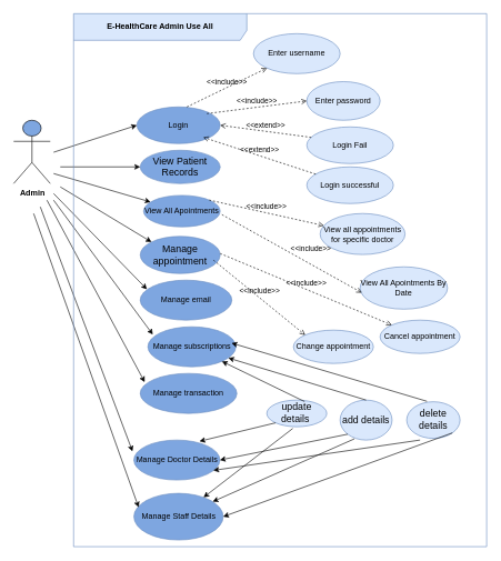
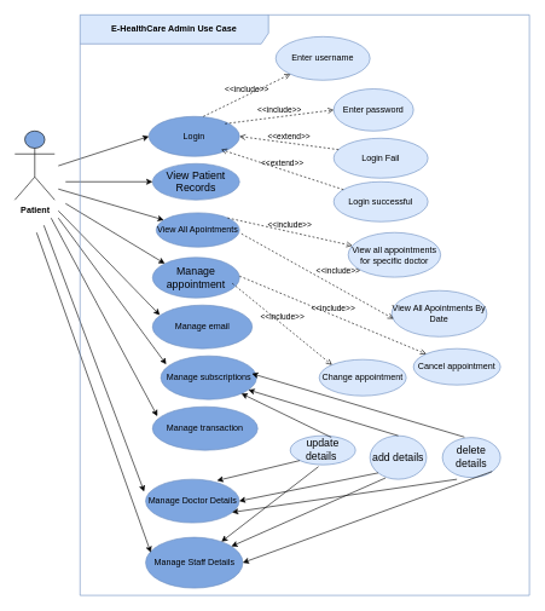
  <mxCell id="0" />
  <mxCell id="1" parent="0" />
- <mxCell id="2" value="&lt;b&gt;Admin&lt;/b&gt;" style="shape=umlActor;verticalLabelPosition=bottom;verticalAlign=top;html=1;outlineConnect=0;fontSize=12;fillColor=#7EA6E0;" parent="1" vertex="1"><mxGeometry x="20" y="180" width="55" height="95" as="geometry" /></mxCell>
+ <mxCell id="2" value="&lt;b&gt;Patient&lt;/b&gt;" style="shape=umlActor;verticalLabelPosition=bottom;verticalAlign=top;html=1;outlineConnect=0;fontSize=12;fillColor=#7EA6E0;" parent="1" vertex="1"><mxGeometry x="20" y="180" width="55" height="95" as="geometry" /></mxCell>
  <mxCell id="3" value="&lt;span style=&quot;font-size:11.0pt;line-height:&lt;br/&gt;107%;font-family:&amp;quot;Calibri&amp;quot;,sans-serif;mso-ascii-theme-font:minor-latin;&lt;br/&gt;mso-fareast-font-family:Calibri;mso-fareast-theme-font:minor-latin;mso-hansi-theme-font:&lt;br/&gt;minor-latin;mso-bidi-font-family:&amp;quot;Times New Roman&amp;quot;;mso-bidi-theme-font:minor-bidi;&lt;br/&gt;mso-ansi-language:EN-SG;mso-fareast-language:EN-US;mso-bidi-language:AR-SA&quot; lang=&quot;EN-SG&quot;&gt;View Patient Records&lt;/span&gt;" style="ellipse;whiteSpace=wrap;html=1;fontSize=12;fillColor=#7EA6E0;strokeColor=#6c8ebf;" parent="1" vertex="1"><mxGeometry x="210" y="225" width="120" height="50" as="geometry" /></mxCell>
  <mxCell id="4" value="Login" style="ellipse;whiteSpace=wrap;html=1;fontSize=12;fillColor=#7EA6E0;strokeColor=#6c8ebf;" parent="1" vertex="1"><mxGeometry x="205" y="160" width="125" height="55" as="geometry" /></mxCell>
  <mxCell id="5" value="View All Apointments" style="ellipse;whiteSpace=wrap;html=1;fontSize=12;fillColor=#7EA6E0;strokeColor=#6c8ebf;" parent="1" vertex="1"><mxGeometry x="215" y="292.75" width="115" height="47.25" as="geometry" /></mxCell>
  <mxCell id="6" value="&lt;p class=&quot;MsoNormal&quot;&gt;&lt;span lang=&quot;EN-SG&quot;&gt;View all appointments for specific doctor&lt;/span&gt;&lt;/p&gt;" style="ellipse;whiteSpace=wrap;html=1;fontSize=12;fillColor=#dae8fc;strokeColor=#6c8ebf;" parent="1" vertex="1"><mxGeometry x="480" y="320" width="127.5" height="61.5" as="geometry" /></mxCell>
  <mxCell id="7" value="View All Apointments By Date" style="ellipse;whiteSpace=wrap;html=1;fontSize=12;fillColor=#dae8fc;strokeColor=#6c8ebf;" parent="1" vertex="1"><mxGeometry x="540" y="400" width="131.25" height="63.5" as="geometry" /></mxCell>
  <mxCell id="8" value="&lt;p class=&quot;MsoNormal&quot;&gt;&lt;span style=&quot;font-size:11.0pt;line-height:&lt;br/&gt;107%;font-family:&amp;quot;Calibri&amp;quot;,sans-serif;mso-ascii-theme-font:minor-latin;&lt;br/&gt;mso-fareast-font-family:Calibri;mso-fareast-theme-font:minor-latin;mso-hansi-theme-font:&lt;br/&gt;minor-latin;mso-bidi-font-family:&amp;quot;Times New Roman&amp;quot;;mso-bidi-theme-font:minor-bidi;&lt;br/&gt;mso-ansi-language:EN-SG;mso-fareast-language:EN-US;mso-bidi-language:AR-SA&quot; lang=&quot;EN-SG&quot;&gt;Manage&lt;br/&gt;appointment&lt;/span&gt;&lt;br&gt;&lt;/p&gt;" style="ellipse;whiteSpace=wrap;html=1;fontSize=12;fillColor=#7EA6E0;strokeColor=#6c8ebf;" parent="1" vertex="1"><mxGeometry x="210" y="354.25" width="120" height="55.75" as="geometry" /></mxCell>
  <mxCell id="9" value="Manage email" style="ellipse;whiteSpace=wrap;html=1;fillColor=#7EA6E0;strokeColor=#6c8ebf;" parent="1" vertex="1"><mxGeometry x="210" y="420" width="137.5" height="60" as="geometry" /></mxCell>
  <mxCell id="10" value="Manage subscriptions" style="ellipse;whiteSpace=wrap;html=1;fillColor=#7EA6E0;strokeColor=#6C8EBF;" parent="1" vertex="1"><mxGeometry x="221.5" y="490" width="132" height="60" as="geometry" /></mxCell>
  <mxCell id="11" value="Manage transaction" style="ellipse;whiteSpace=wrap;html=1;fillColor=#7EA6E0;strokeColor=#6c8ebf;" parent="1" vertex="1"><mxGeometry x="210" y="560" width="145" height="60" as="geometry" /></mxCell>
  <mxCell id="12" value="Manage Doctor Details" style="ellipse;whiteSpace=wrap;html=1;fillColor=#7EA6E0;strokeColor=#6c8ebf;" parent="1" vertex="1"><mxGeometry x="200.5" y="660" width="129" height="60" as="geometry" /></mxCell>
  <mxCell id="13" value="Manage&amp;nbsp;Staff Details" style="ellipse;whiteSpace=wrap;html=1;fillColor=#7EA6E0;strokeColor=#6c8ebf;" parent="1" vertex="1"><mxGeometry x="200.5" y="740" width="134" height="70" as="geometry" /></mxCell>
  <mxCell id="14" value="" style="endArrow=classic;html=1;rounded=0;entryX=0;entryY=0.5;entryDx=0;entryDy=0;" parent="1" target="4" edge="1"><mxGeometry width="50" height="50" relative="1" as="geometry"><mxPoint x="80" y="228" as="sourcePoint" /><mxPoint x="145.711" y="227.5" as="targetPoint" /></mxGeometry></mxCell>
  <mxCell id="15" value="" style="endArrow=classic;html=1;rounded=0;entryX=0;entryY=0.5;entryDx=0;entryDy=0;" parent="1" target="3" edge="1"><mxGeometry width="50" height="50" relative="1" as="geometry"><mxPoint x="90" y="250" as="sourcePoint" /><mxPoint x="140" y="240" as="targetPoint" /></mxGeometry></mxCell>
  <mxCell id="16" value="" style="endArrow=classic;html=1;rounded=0;" parent="1" target="5" edge="1"><mxGeometry width="50" height="50" relative="1" as="geometry"><mxPoint x="80" y="260" as="sourcePoint" /><mxPoint x="225" y="276.375" as="targetPoint" /></mxGeometry></mxCell>
  <mxCell id="17" value="" style="endArrow=classic;html=1;rounded=0;entryX=0;entryY=0;entryDx=0;entryDy=0;" parent="1" target="8" edge="1"><mxGeometry width="50" height="50" relative="1" as="geometry"><mxPoint x="90" y="280" as="sourcePoint" /><mxPoint x="233.336" y="338.983" as="targetPoint" /></mxGeometry></mxCell>
  <mxCell id="18" value="" style="endArrow=classic;html=1;rounded=0;entryX=0.073;entryY=0.228;entryDx=0;entryDy=0;entryPerimeter=0;" parent="1" target="9" edge="1"><mxGeometry width="50" height="50" relative="1" as="geometry"><mxPoint x="80" y="290" as="sourcePoint" /><mxPoint x="227.574" y="417.322" as="targetPoint" /></mxGeometry></mxCell>
  <mxCell id="19" value="" style="endArrow=classic;html=1;rounded=0;entryX=0.056;entryY=0.194;entryDx=0;entryDy=0;entryPerimeter=0;" parent="1" target="10" edge="1"><mxGeometry width="50" height="50" relative="1" as="geometry"><mxPoint x="80" y="300" as="sourcePoint" /><mxPoint x="215.95" y="493.68" as="targetPoint" /></mxGeometry></mxCell>
  <mxCell id="20" value="" style="endArrow=classic;html=1;rounded=0;entryX=0.046;entryY=0.217;entryDx=0;entryDy=0;entryPerimeter=0;" parent="1" target="11" edge="1"><mxGeometry width="50" height="50" relative="1" as="geometry"><mxPoint x="70" y="300" as="sourcePoint" /><mxPoint x="238.892" y="511.64" as="targetPoint" /></mxGeometry></mxCell>
  <mxCell id="21" value="" style="endArrow=classic;html=1;rounded=0;entryX=-0.016;entryY=0.283;entryDx=0;entryDy=0;entryPerimeter=0;" parent="1" target="12" edge="1"><mxGeometry width="50" height="50" relative="1" as="geometry"><mxPoint x="60" y="310" as="sourcePoint" /><mxPoint x="248.892" y="521.64" as="targetPoint" /></mxGeometry></mxCell>
  <mxCell id="22" value="" style="endArrow=classic;html=1;rounded=0;entryX=0.053;entryY=0.3;entryDx=0;entryDy=0;entryPerimeter=0;" parent="1" target="13" edge="1"><mxGeometry width="50" height="50" relative="1" as="geometry"><mxPoint x="50" y="320" as="sourcePoint" /><mxPoint x="227.936" y="656.98" as="targetPoint" /></mxGeometry></mxCell>
  <mxCell id="23" value="Enter password" style="ellipse;whiteSpace=wrap;html=1;fontSize=12;fillColor=#dae8fc;strokeColor=#6c8ebf;" parent="1" vertex="1"><mxGeometry x="460" y="122" width="110" height="58" as="geometry" /></mxCell>
  <mxCell id="24" value="Login Fail" style="ellipse;whiteSpace=wrap;html=1;fontSize=12;fillColor=#dae8fc;strokeColor=#6c8ebf;" parent="1" vertex="1"><mxGeometry x="460" y="190" width="130" height="55" as="geometry" /></mxCell>
  <mxCell id="25" value="&lt;p class=&quot;MsoNormal&quot;&gt;&lt;span lang=&quot;EN-SG&quot;&gt;Change appointment&lt;/span&gt;&lt;/p&gt;" style="ellipse;whiteSpace=wrap;html=1;fontSize=12;fillColor=#dae8fc;strokeColor=#6c8ebf;" parent="1" vertex="1"><mxGeometry x="440" y="495" width="120" height="50" as="geometry" /></mxCell>
  <mxCell id="26" value="&lt;p class=&quot;MsoNormal&quot;&gt;&lt;span lang=&quot;EN-SG&quot;&gt;Cancel appointment&lt;/span&gt;&lt;/p&gt;" style="ellipse;whiteSpace=wrap;html=1;fontSize=12;fillColor=#dae8fc;strokeColor=#6c8ebf;" parent="1" vertex="1"><mxGeometry x="570" y="480" width="120" height="50" as="geometry" /></mxCell>
  <mxCell id="27" style="edgeStyle=orthogonalEdgeStyle;rounded=0;orthogonalLoop=1;jettySize=auto;html=1;exitX=0.5;exitY=1;exitDx=0;exitDy=0;" parent="1" source="24" target="24" edge="1"><mxGeometry relative="1" as="geometry" /></mxCell>
  <mxCell id="28" value="Enter username" style="ellipse;whiteSpace=wrap;html=1;fontSize=12;fillColor=#dae8fc;strokeColor=#6c8ebf;" parent="1" vertex="1"><mxGeometry x="380" y="50" width="130" height="60" as="geometry" /></mxCell>
  <mxCell id="29" value="Login successful" style="ellipse;whiteSpace=wrap;html=1;fontSize=12;fillColor=#dae8fc;strokeColor=#6c8ebf;" parent="1" vertex="1"><mxGeometry x="460" y="250" width="130" height="55" as="geometry" /></mxCell>
  <mxCell id="30" value="&amp;lt;&amp;lt;include&amp;gt;&amp;gt;" style="html=1;verticalAlign=bottom;labelBackgroundColor=none;endArrow=open;endFill=0;dashed=1;rounded=0;exitX=1;exitY=0;exitDx=0;exitDy=0;" parent="1" source="5" target="6" edge="1"><mxGeometry width="160" relative="1" as="geometry"><mxPoint x="320" y="320" as="sourcePoint" /><mxPoint x="480" y="320" as="targetPoint" /></mxGeometry></mxCell>
  <mxCell id="31" value="&amp;lt;&amp;lt;include&amp;gt;&amp;gt;" style="html=1;verticalAlign=bottom;labelBackgroundColor=none;endArrow=open;endFill=0;dashed=1;rounded=0;exitX=0.936;exitY=0.4;exitDx=0;exitDy=0;exitPerimeter=0;entryX=0.02;entryY=0.612;entryDx=0;entryDy=0;entryPerimeter=0;" parent="1" target="7" edge="1"><mxGeometry x="0.202" y="13" width="160" relative="1" as="geometry"><mxPoint x="332.64" y="321.65" as="sourcePoint" /><mxPoint x="439.835" y="354.341" as="targetPoint" /><mxPoint as="offset" /></mxGeometry></mxCell>
  <mxCell id="32" value="&amp;lt;&amp;lt;include&amp;gt;&amp;gt;" style="html=1;verticalAlign=bottom;labelBackgroundColor=none;endArrow=open;endFill=0;dashed=1;rounded=0;" parent="1" target="28" edge="1"><mxGeometry width="160" relative="1" as="geometry"><mxPoint x="280" y="160" as="sourcePoint" /><mxPoint x="440" y="160" as="targetPoint" /></mxGeometry></mxCell>
  <mxCell id="33" value="&amp;lt;&amp;lt;include&amp;gt;&amp;gt;" style="html=1;verticalAlign=bottom;labelBackgroundColor=none;endArrow=open;endFill=0;dashed=1;rounded=0;entryX=0;entryY=0.5;entryDx=0;entryDy=0;" parent="1" target="23" edge="1"><mxGeometry width="160" relative="1" as="geometry"><mxPoint x="310" y="170" as="sourcePoint" /><mxPoint x="470" y="170" as="targetPoint" /></mxGeometry></mxCell>
  <mxCell id="34" value="&amp;lt;&amp;lt;extend&amp;gt;&amp;gt;" style="html=1;verticalAlign=bottom;labelBackgroundColor=none;endArrow=open;endFill=0;dashed=1;rounded=0;entryX=1;entryY=0.5;entryDx=0;entryDy=0;exitX=0.051;exitY=0.285;exitDx=0;exitDy=0;exitPerimeter=0;" parent="1" source="24" target="4" edge="1"><mxGeometry width="160" relative="1" as="geometry"><mxPoint x="330" y="210" as="sourcePoint" /><mxPoint x="490" y="210" as="targetPoint" /></mxGeometry></mxCell>
  <mxCell id="35" value="&amp;lt;&amp;lt;extend&amp;gt;&amp;gt;" style="html=1;verticalAlign=bottom;labelBackgroundColor=none;endArrow=open;endFill=0;dashed=1;rounded=0;entryX=0.797;entryY=0.83;entryDx=0;entryDy=0;entryPerimeter=0;" parent="1" source="29" target="4" edge="1"><mxGeometry width="160" relative="1" as="geometry"><mxPoint x="330" y="200" as="sourcePoint" /><mxPoint x="490" y="200" as="targetPoint" /></mxGeometry></mxCell>
  <mxCell id="36" value="&amp;lt;&amp;lt;include&amp;gt;&amp;gt;" style="html=1;verticalAlign=bottom;labelBackgroundColor=none;endArrow=open;endFill=0;dashed=1;rounded=0;entryX=0;entryY=0;entryDx=0;entryDy=0;" parent="1" target="25" edge="1"><mxGeometry width="160" relative="1" as="geometry"><mxPoint x="320" y="390" as="sourcePoint" /><mxPoint x="480" y="390" as="targetPoint" /></mxGeometry></mxCell>
  <mxCell id="37" value="&amp;lt;&amp;lt;include&amp;gt;&amp;gt;" style="html=1;verticalAlign=bottom;labelBackgroundColor=none;endArrow=open;endFill=0;dashed=1;rounded=0;entryX=0;entryY=0;entryDx=0;entryDy=0;" parent="1" target="26" edge="1"><mxGeometry width="160" relative="1" as="geometry"><mxPoint x="330" y="380" as="sourcePoint" /><mxPoint x="490" y="380" as="targetPoint" /></mxGeometry></mxCell>
  <mxCell id="38" value="&lt;span style=&quot;font-size:11.0pt;line-height:&lt;br/&gt;107%;font-family:&amp;quot;Calibri&amp;quot;,sans-serif;mso-ascii-theme-font:minor-latin;&lt;br/&gt;mso-fareast-font-family:Calibri;mso-fareast-theme-font:minor-latin;mso-hansi-theme-font:&lt;br/&gt;minor-latin;mso-bidi-font-family:&amp;quot;Times New Roman&amp;quot;;mso-bidi-theme-font:minor-bidi;&lt;br/&gt;mso-ansi-language:EN-SG;mso-fareast-language:EN-US;mso-bidi-language:AR-SA&quot; lang=&quot;EN-SG&quot;&gt;update details&amp;nbsp;&lt;/span&gt;" style="ellipse;whiteSpace=wrap;html=1;fillColor=#dae8fc;strokeColor=#6c8ebf;" parent="1" vertex="1"><mxGeometry x="400" y="600" width="90" height="40" as="geometry" /></mxCell>
  <mxCell id="39" value="&lt;font face=&quot;Calibri, sans-serif&quot;&gt;&lt;span style=&quot;font-size: 14.667px;&quot;&gt;add details&lt;/span&gt;&lt;/font&gt;" style="ellipse;whiteSpace=wrap;html=1;fillColor=#dae8fc;strokeColor=#6c8ebf;" parent="1" vertex="1"><mxGeometry x="510" y="600" width="78" height="60" as="geometry" /></mxCell>
  <mxCell id="40" value="&lt;span style=&quot;font-family: Calibri, sans-serif; font-size: 14.667px;&quot;&gt;delete details&lt;/span&gt;" style="ellipse;whiteSpace=wrap;html=1;fillColor=#dae8fc;strokeColor=#6c8ebf;" parent="1" vertex="1"><mxGeometry x="610" y="602.5" width="80" height="55" as="geometry" /></mxCell>
- <mxCell id="41" value="&lt;b&gt;E-HealthCare Admin Use All&lt;/b&gt;" style="shape=umlFrame;whiteSpace=wrap;html=1;fillColor=#dae8fc;width=260;height=40;strokeColor=#6c8ebf;" parent="1" vertex="1"><mxGeometry x="110" y="20" width="620" height="800" as="geometry" /></mxCell>
+ <mxCell id="41" value="&lt;b&gt;E-HealthCare Admin Use Case&lt;/b&gt;" style="shape=umlFrame;whiteSpace=wrap;html=1;fillColor=#dae8fc;width=260;height=40;strokeColor=#6c8ebf;" parent="1" vertex="1"><mxGeometry x="110" y="20" width="620" height="800" as="geometry" /></mxCell>
  <mxCell id="42" value="" style="endArrow=classic;html=1;rounded=0;exitX=0.63;exitY=0.056;exitDx=0;exitDy=0;exitPerimeter=0;" parent="1" source="38" target="10" edge="1"><mxGeometry width="50" height="50" relative="1" as="geometry"><mxPoint x="330" y="580" as="sourcePoint" /><mxPoint x="380" y="530" as="targetPoint" /></mxGeometry></mxCell>
  <mxCell id="43" value="" style="endArrow=classic;html=1;rounded=0;exitX=0.5;exitY=0;exitDx=0;exitDy=0;" parent="1" source="39" target="10" edge="1"><mxGeometry width="50" height="50" relative="1" as="geometry"><mxPoint x="466.7" y="613.36" as="sourcePoint" /><mxPoint x="342.33" y="552.017" as="targetPoint" /></mxGeometry></mxCell>
  <mxCell id="44" value="" style="endArrow=classic;html=1;rounded=0;exitX=0.38;exitY=-0.012;exitDx=0;exitDy=0;exitPerimeter=0;entryX=0.951;entryY=0.407;entryDx=0;entryDy=0;entryPerimeter=0;" parent="1" source="40" target="10" edge="1"><mxGeometry width="50" height="50" relative="1" as="geometry"><mxPoint x="559" y="610" as="sourcePoint" /><mxPoint x="352.221" y="546.773" as="targetPoint" /></mxGeometry></mxCell>
  <mxCell id="45" value="" style="endArrow=classic;html=1;rounded=0;entryX=0.763;entryY=0.031;entryDx=0;entryDy=0;entryPerimeter=0;exitX=0;exitY=1;exitDx=0;exitDy=0;" parent="1" source="38" target="12" edge="1"><mxGeometry width="50" height="50" relative="1" as="geometry"><mxPoint x="330" y="720" as="sourcePoint" /><mxPoint x="380" y="670" as="targetPoint" /></mxGeometry></mxCell>
  <mxCell id="46" value="" style="endArrow=classic;html=1;rounded=0;entryX=1;entryY=0.5;entryDx=0;entryDy=0;exitX=0;exitY=1;exitDx=0;exitDy=0;" parent="1" source="39" target="12" edge="1"><mxGeometry width="50" height="50" relative="1" as="geometry"><mxPoint x="380" y="730" as="sourcePoint" /><mxPoint x="430" y="680" as="targetPoint" /></mxGeometry></mxCell>
  <mxCell id="47" value="" style="endArrow=classic;html=1;rounded=0;entryX=0.924;entryY=0.759;entryDx=0;entryDy=0;entryPerimeter=0;" parent="1" target="12" edge="1"><mxGeometry width="50" height="50" relative="1" as="geometry"><mxPoint x="630" y="660" as="sourcePoint" /><mxPoint x="370" y="700" as="targetPoint" /></mxGeometry></mxCell>
  <mxCell id="48" value="" style="endArrow=classic;html=1;rounded=0;exitX=0.433;exitY=1.065;exitDx=0;exitDy=0;exitPerimeter=0;" parent="1" source="38" target="13" edge="1"><mxGeometry width="50" height="50" relative="1" as="geometry"><mxPoint x="410" y="680" as="sourcePoint" /><mxPoint x="460" y="630" as="targetPoint" /></mxGeometry></mxCell>
  <mxCell id="49" value="" style="endArrow=classic;html=1;rounded=0;exitX=0.276;exitY=0.969;exitDx=0;exitDy=0;exitPerimeter=0;" parent="1" source="39" target="13" edge="1"><mxGeometry width="50" height="50" relative="1" as="geometry"><mxPoint x="320" y="810" as="sourcePoint" /><mxPoint x="370" y="760" as="targetPoint" /></mxGeometry></mxCell>
  <mxCell id="50" value="" style="endArrow=classic;html=1;rounded=0;entryX=1;entryY=0.5;entryDx=0;entryDy=0;exitX=1;exitY=1;exitDx=0;exitDy=0;" parent="1" source="40" target="13" edge="1"><mxGeometry width="50" height="50" relative="1" as="geometry"><mxPoint x="330" y="820" as="sourcePoint" /><mxPoint x="380" y="770" as="targetPoint" /></mxGeometry></mxCell>
